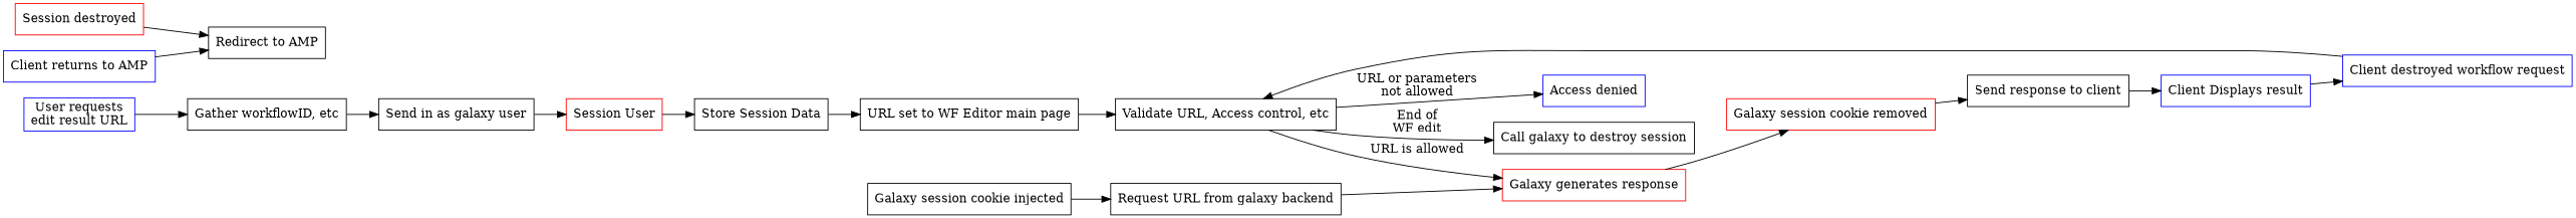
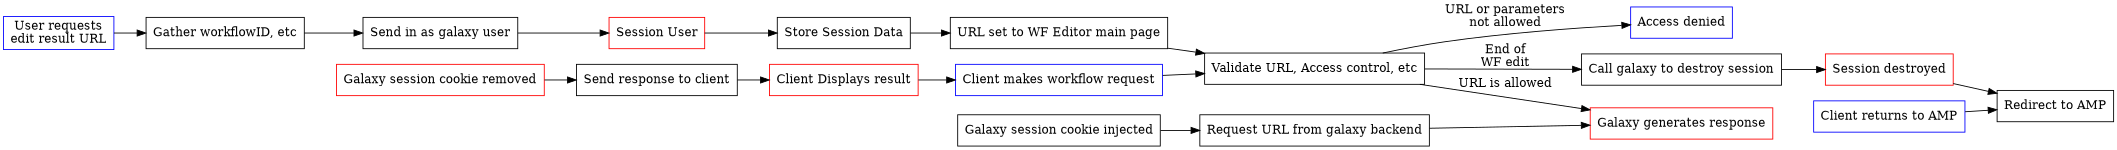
  digraph {
    rankdir=LR
    node [shape=rect]
    n1 [color=blue label="User requests\nedit result URL"]
    n2 [label="Gather workflowID, etc"]
    n3 [label="Send in as galaxy user"]
    n4 [color=red label="Session User"]
    n5 [label="Store Session Data"]
    n6 [label="URL set to WF Editor main page"]
    n7 [label="Validate URL, Access control, etc"]
    n8 [color=blue label="Access denied"]
    n9 [label="Call galaxy to destroy session"]
    n10 [color=red label="Galaxy generates response"]
    n11 [label="Galaxy session cookie injected"]
    n12 [label="Request URL from galaxy backend"]
    n13 [color=red label="Session destroyed"]
    n14 [color=red label="Galaxy session cookie removed"]
    n15 [label="Send response to client"]
-   n16 [color=blue label="Client Displays result"]
-   n17 [color=blue label="Client destroyed workflow request"]
+   n16 [color=red label="Client Displays result"]
+   n17 [color=blue label="Client makes workflow request"]
    n18 [label="Redirect to AMP"]
    n19 [color=blue label="Client returns to AMP"]
    n1 -> n2
    n2 -> n3
    n3 -> n4
    n4 -> n5
    n5 -> n6
    n6 -> n7
    n7 -> n8 [label="URL or parameters\nnot allowed"]
    n7 -> n9 [label="End of\nWF edit"]
    n7 -> n10 [label="URL is allowed"]
-   n10 -> n14
+   n9 -> n13
    n11 -> n12
    n12 -> n10
    n13 -> n18
    n14 -> n15
    n15 -> n16
    n16 -> n17
    n17 -> n7
    n19 -> n18
  }
